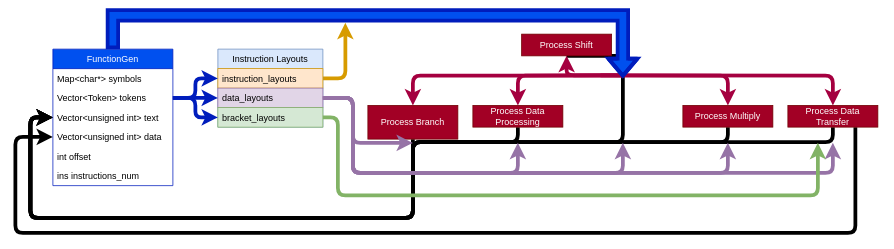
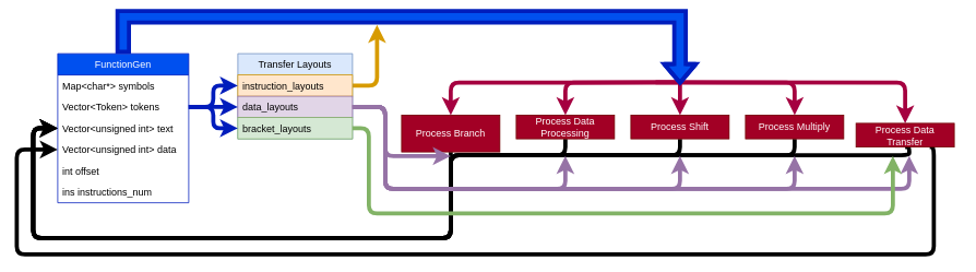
  <mxCell id="0" />
  <mxCell id="1" parent="0" />
  <mxCell id="2" style="edgeStyle=orthogonalEdgeStyle;rounded=1;orthogonalLoop=1;jettySize=auto;html=1;exitX=1;exitY=0.5;exitDx=0;exitDy=0;strokeWidth=5;fillColor=#e1d5e7;strokeColor=#9673a6;" parent="1" source="6" edge="1"><mxGeometry relative="1" as="geometry"><mxPoint x="1110" y="190" as="targetPoint" /><Array as="points"><mxPoint x="470" y="130" /><mxPoint x="470" y="230" /><mxPoint x="1110" y="230" /><mxPoint x="1110" y="190" /></Array></mxGeometry></mxCell>
  <mxCell id="3" style="edgeStyle=orthogonalEdgeStyle;rounded=1;orthogonalLoop=1;jettySize=auto;html=1;exitX=1;exitY=0.5;exitDx=0;exitDy=0;strokeWidth=5;fillColor=#ffe6cc;strokeColor=#d79b00;" parent="1" source="5" edge="1"><mxGeometry relative="1" as="geometry"><mxPoint x="460" y="30" as="targetPoint" /><Array as="points"><mxPoint x="460" y="104" /></Array></mxGeometry></mxCell>
- <mxCell id="4" value="Instruction Layouts" style="swimlane;fontStyle=0;childLayout=stackLayout;horizontal=1;startSize=26;fillColor=#dae8fc;horizontalStack=0;resizeParent=1;resizeParentMax=0;resizeLast=0;collapsible=1;marginBottom=0;strokeColor=#6c8ebf;" parent="1" vertex="1"><mxGeometry x="290" y="65" width="140" height="104" as="geometry" /></mxCell>
+ <mxCell id="4" value="Transfer Layouts" style="swimlane;fontStyle=0;childLayout=stackLayout;horizontal=1;startSize=26;fillColor=#dae8fc;horizontalStack=0;resizeParent=1;resizeParentMax=0;resizeLast=0;collapsible=1;marginBottom=0;strokeColor=#6c8ebf;" parent="1" vertex="1"><mxGeometry x="290" y="65" width="140" height="104" as="geometry" /></mxCell>
  <mxCell id="5" value="instruction_layouts" style="text;strokeColor=#d79b00;fillColor=#ffe6cc;align=left;verticalAlign=top;spacingLeft=4;spacingRight=4;overflow=hidden;rotatable=0;points=[[0,0.5],[1,0.5]];portConstraint=eastwest;" parent="4" vertex="1"><mxGeometry y="26" width="140" height="26" as="geometry" /></mxCell>
  <mxCell id="6" value="data_layouts" style="text;strokeColor=#9673a6;fillColor=#e1d5e7;align=left;verticalAlign=top;spacingLeft=4;spacingRight=4;overflow=hidden;rotatable=0;points=[[0,0.5],[1,0.5]];portConstraint=eastwest;" parent="4" vertex="1"><mxGeometry y="52" width="140" height="26" as="geometry" /></mxCell>
  <mxCell id="7" value="bracket_layouts" style="text;strokeColor=#82b366;fillColor=#d5e8d4;align=left;verticalAlign=top;spacingLeft=4;spacingRight=4;overflow=hidden;rotatable=0;points=[[0,0.5],[1,0.5]];portConstraint=eastwest;" parent="4" vertex="1"><mxGeometry y="78" width="140" height="26" as="geometry" /></mxCell>
  <mxCell id="8" style="edgeStyle=orthogonalEdgeStyle;rounded=1;jumpStyle=none;orthogonalLoop=1;jettySize=auto;html=1;exitX=0.5;exitY=1;exitDx=0;exitDy=0;entryX=0;entryY=0.5;entryDx=0;entryDy=0;strokeWidth=5;" parent="1" source="9" target="22" edge="1"><mxGeometry relative="1" as="geometry"><Array as="points"><mxPoint x="690" y="189" /><mxPoint x="550" y="189" /><mxPoint x="550" y="290" /><mxPoint x="40" y="290" /><mxPoint x="40" y="156" /></Array></mxGeometry></mxCell>
  <mxCell id="9" value="Process Data Processing" style="rounded=0;whiteSpace=wrap;html=1;fillColor=#a20025;strokeColor=#6F0000;fontColor=#ffffff;" parent="1" vertex="1"><mxGeometry x="630" y="140" width="120" height="29" as="geometry" /></mxCell>
  <mxCell id="10" style="edgeStyle=orthogonalEdgeStyle;rounded=1;jumpStyle=none;orthogonalLoop=1;jettySize=auto;html=1;exitX=0.5;exitY=1;exitDx=0;exitDy=0;entryX=0;entryY=0.5;entryDx=0;entryDy=0;strokeWidth=5;" parent="1" source="11" target="22" edge="1"><mxGeometry relative="1" as="geometry"><Array as="points"><mxPoint x="550" y="290" /><mxPoint x="40" y="290" /><mxPoint x="40" y="156" /></Array></mxGeometry></mxCell>
  <mxCell id="11" value="Process Branch" style="rounded=0;whiteSpace=wrap;html=1;fillColor=#a20025;strokeColor=#6F0000;fontColor=#ffffff;" parent="1" vertex="1"><mxGeometry x="490" y="140" width="120" height="45" as="geometry" /></mxCell>
  <mxCell id="12" style="edgeStyle=orthogonalEdgeStyle;rounded=1;jumpStyle=none;orthogonalLoop=1;jettySize=auto;html=1;exitX=0.5;exitY=1;exitDx=0;exitDy=0;entryX=0;entryY=0.5;entryDx=0;entryDy=0;strokeWidth=5;" parent="1" source="14" target="22" edge="1"><mxGeometry relative="1" as="geometry"><Array as="points"><mxPoint x="1110" y="189" /><mxPoint x="550" y="189" /><mxPoint x="550" y="290" /><mxPoint x="40" y="290" /><mxPoint x="40" y="156" /></Array></mxGeometry></mxCell>
  <mxCell id="13" style="edgeStyle=orthogonalEdgeStyle;rounded=1;orthogonalLoop=1;jettySize=auto;html=1;exitX=0.75;exitY=1;exitDx=0;exitDy=0;strokeWidth=5;entryX=0;entryY=0.5;entryDx=0;entryDy=0;" parent="1" source="14" target="23" edge="1"><mxGeometry relative="1" as="geometry"><mxPoint x="370" y="-80" as="targetPoint" /><Array as="points"><mxPoint x="1140" y="310" /><mxPoint x="20" y="310" /><mxPoint x="20" y="182" /></Array></mxGeometry></mxCell>
- <mxCell id="14" value="Process Data Transfer" style="rounded=0;whiteSpace=wrap;html=1;fillColor=#a20025;strokeColor=#6F0000;fontColor=#ffffff;" parent="1" vertex="1"><mxGeometry x="1050" y="140" width="120" height="29" as="geometry" /></mxCell>
+ <mxCell id="14" value="Process Data Transfer" style="rounded=0;whiteSpace=wrap;html=1;fillColor=#a20025;strokeColor=#6F0000;fontColor=#ffffff;" parent="1" vertex="1"><mxGeometry x="1045" y="150" width="120" height="29" as="geometry" /></mxCell>
  <mxCell id="15" style="edgeStyle=orthogonalEdgeStyle;rounded=1;jumpStyle=none;orthogonalLoop=1;jettySize=auto;html=1;exitX=0.5;exitY=1;exitDx=0;exitDy=0;entryX=0;entryY=0.5;entryDx=0;entryDy=0;strokeWidth=5;" parent="1" source="16" target="22" edge="1"><mxGeometry relative="1" as="geometry"><Array as="points"><mxPoint x="830" y="189" /><mxPoint x="550" y="189" /><mxPoint x="550" y="290" /><mxPoint x="40" y="290" /><mxPoint x="40" y="156" /></Array></mxGeometry></mxCell>
- <mxCell id="16" value="Process Shift" style="rounded=0;whiteSpace=wrap;html=1;fillColor=#a20025;strokeColor=#6F0000;fontColor=#ffffff;" parent="1" vertex="1"><mxGeometry x="695" y="45" width="120" height="29" as="geometry" /></mxCell>
+ <mxCell id="16" value="Process Shift" style="rounded=0;whiteSpace=wrap;html=1;fillColor=#a20025;strokeColor=#6F0000;fontColor=#ffffff;" parent="1" vertex="1"><mxGeometry x="770" y="140" width="120" height="29" as="geometry" /></mxCell>
  <mxCell id="17" style="edgeStyle=orthogonalEdgeStyle;rounded=1;jumpStyle=none;orthogonalLoop=1;jettySize=auto;html=1;exitX=0.5;exitY=1;exitDx=0;exitDy=0;strokeWidth=5;entryX=0;entryY=0.5;entryDx=0;entryDy=0;" parent="1" source="18" edge="1" target="22"><mxGeometry relative="1" as="geometry"><mxPoint x="680" y="-130" as="targetPoint" /><Array as="points"><mxPoint x="970" y="189" /><mxPoint x="550" y="189" /><mxPoint x="550" y="290" /><mxPoint x="40" y="290" /><mxPoint x="40" y="156" /></Array></mxGeometry></mxCell>
  <mxCell id="18" value="Process Multiply" style="rounded=0;whiteSpace=wrap;html=1;fillColor=#a20025;strokeColor=#6F0000;fontColor=#ffffff;" parent="1" vertex="1"><mxGeometry x="910" y="140" width="120" height="29" as="geometry" /></mxCell>
  <mxCell id="19" value="FunctionGen" style="swimlane;fontStyle=0;childLayout=stackLayout;horizontal=1;startSize=26;fillColor=#0050ef;horizontalStack=0;resizeParent=1;resizeParentMax=0;resizeLast=0;collapsible=1;marginBottom=0;strokeColor=#001DBC;fontColor=#ffffff;" parent="1" vertex="1"><mxGeometry x="70" y="65" width="160" height="182" as="geometry" /></mxCell>
  <mxCell id="20" value="Map&lt;char*&gt; symbols" style="text;strokeColor=none;fillColor=none;align=left;verticalAlign=top;spacingLeft=4;spacingRight=4;overflow=hidden;rotatable=0;points=[[0,0.5],[1,0.5]];portConstraint=eastwest;" parent="19" vertex="1"><mxGeometry y="26" width="160" height="26" as="geometry" /></mxCell>
  <mxCell id="21" value="Vector&lt;Token&gt; tokens" style="text;strokeColor=none;fillColor=none;align=left;verticalAlign=top;spacingLeft=4;spacingRight=4;overflow=hidden;rotatable=0;points=[[0,0.5],[1,0.5]];portConstraint=eastwest;" parent="19" vertex="1"><mxGeometry y="52" width="160" height="26" as="geometry" /></mxCell>
  <mxCell id="22" value="Vector&lt;unsigned int&gt; text" style="text;strokeColor=none;fillColor=none;align=left;verticalAlign=top;spacingLeft=4;spacingRight=4;overflow=hidden;rotatable=0;points=[[0,0.5],[1,0.5]];portConstraint=eastwest;" parent="19" vertex="1"><mxGeometry y="78" width="160" height="26" as="geometry" /></mxCell>
  <mxCell id="23" value="Vector&lt;unsigned int&gt; data" style="text;strokeColor=none;fillColor=none;align=left;verticalAlign=top;spacingLeft=4;spacingRight=4;overflow=hidden;rotatable=0;points=[[0,0.5],[1,0.5]];portConstraint=eastwest;" parent="19" vertex="1"><mxGeometry y="104" width="160" height="26" as="geometry" /></mxCell>
  <mxCell id="24" value="int offset" style="text;strokeColor=none;fillColor=none;align=left;verticalAlign=top;spacingLeft=4;spacingRight=4;overflow=hidden;rotatable=0;points=[[0,0.5],[1,0.5]];portConstraint=eastwest;" parent="19" vertex="1"><mxGeometry y="130" width="160" height="26" as="geometry" /></mxCell>
  <mxCell id="25" value="ins instructions_num" style="text;strokeColor=none;fillColor=none;align=left;verticalAlign=top;spacingLeft=4;spacingRight=4;overflow=hidden;rotatable=0;points=[[0,0.5],[1,0.5]];portConstraint=eastwest;" parent="19" vertex="1"><mxGeometry y="156" width="160" height="26" as="geometry" /></mxCell>
  <mxCell id="26" style="edgeStyle=orthogonalEdgeStyle;rounded=1;orthogonalLoop=1;jettySize=auto;html=1;exitX=1;exitY=0.5;exitDx=0;exitDy=0;entryX=0;entryY=0.5;entryDx=0;entryDy=0;fillColor=#0050ef;strokeColor=#001DBC;strokeWidth=5;jumpStyle=none;" parent="1" source="21" target="5" edge="1"><mxGeometry relative="1" as="geometry" /></mxCell>
  <mxCell id="27" value="" style="endArrow=classic;html=1;strokeWidth=5;edgeStyle=orthogonalEdgeStyle;rounded=1;fillColor=#d80073;strokeColor=#A50040;entryX=0.5;entryY=0;entryDx=0;entryDy=0;" parent="1" target="11" edge="1"><mxGeometry width="50" height="50" relative="1" as="geometry"><mxPoint x="800" y="100" as="sourcePoint" /><mxPoint x="560" y="140" as="targetPoint" /></mxGeometry></mxCell>
  <mxCell id="28" value="" style="endArrow=classic;html=1;strokeWidth=5;edgeStyle=orthogonalEdgeStyle;rounded=1;fillColor=#d80073;strokeColor=#A50040;entryX=0.5;entryY=0;entryDx=0;entryDy=0;" parent="1" target="9" edge="1"><mxGeometry width="50" height="50" relative="1" as="geometry"><mxPoint x="830" y="100" as="sourcePoint" /><mxPoint x="680" y="140" as="targetPoint" /></mxGeometry></mxCell>
  <mxCell id="29" value="" style="endArrow=classic;html=1;strokeWidth=5;edgeStyle=orthogonalEdgeStyle;rounded=1;fillColor=#d80073;strokeColor=#A50040;" parent="1" target="14" edge="1"><mxGeometry width="50" height="50" relative="1" as="geometry"><mxPoint x="800" y="100" as="sourcePoint" /><mxPoint x="770" y="170" as="targetPoint" /></mxGeometry></mxCell>
  <mxCell id="30" value="" style="endArrow=classic;html=1;strokeWidth=5;edgeStyle=orthogonalEdgeStyle;rounded=1;fillColor=#d80073;strokeColor=#A50040;entryX=0.5;entryY=0;entryDx=0;entryDy=0;" parent="1" target="18" edge="1"><mxGeometry width="50" height="50" relative="1" as="geometry"><mxPoint x="800" y="100" as="sourcePoint" /><mxPoint x="1030" y="140" as="targetPoint" /></mxGeometry></mxCell>
  <mxCell id="31" value="" style="endArrow=classic;html=1;strokeWidth=5;edgeStyle=orthogonalEdgeStyle;rounded=1;fillColor=#d80073;strokeColor=#A50040;" parent="1" target="16" edge="1"><mxGeometry width="50" height="50" relative="1" as="geometry"><mxPoint x="830" y="100" as="sourcePoint" /><mxPoint x="920" y="140" as="targetPoint" /><Array as="points"><mxPoint x="830" y="100" /></Array></mxGeometry></mxCell>
  <mxCell id="32" style="edgeStyle=orthogonalEdgeStyle;rounded=1;orthogonalLoop=1;jettySize=auto;html=1;exitX=1;exitY=0.5;exitDx=0;exitDy=0;entryX=0;entryY=0.5;entryDx=0;entryDy=0;fillColor=#0050ef;strokeColor=#001DBC;strokeWidth=5;jumpStyle=none;" parent="1" source="21" target="7" edge="1"><mxGeometry relative="1" as="geometry"><mxPoint x="850" y="-145" as="sourcePoint" /><mxPoint x="900" y="-93" as="targetPoint" /></mxGeometry></mxCell>
  <mxCell id="33" style="edgeStyle=orthogonalEdgeStyle;rounded=1;orthogonalLoop=1;jettySize=auto;html=1;exitX=1;exitY=0.5;exitDx=0;exitDy=0;entryX=0;entryY=0.5;entryDx=0;entryDy=0;fillColor=#0050ef;strokeColor=#001DBC;strokeWidth=5;jumpStyle=none;" parent="1" source="21" target="6" edge="1"><mxGeometry relative="1" as="geometry"><mxPoint x="860" y="-135" as="sourcePoint" /><mxPoint x="910" y="-83" as="targetPoint" /></mxGeometry></mxCell>
  <mxCell id="34" style="edgeStyle=orthogonalEdgeStyle;rounded=1;orthogonalLoop=1;jettySize=auto;html=1;exitX=1;exitY=0.5;exitDx=0;exitDy=0;strokeWidth=5;fillColor=#e1d5e7;strokeColor=#9673a6;" parent="1" source="6" edge="1"><mxGeometry relative="1" as="geometry"><mxPoint x="970" y="190" as="targetPoint" /><mxPoint x="1040" y="-67" as="sourcePoint" /><Array as="points"><mxPoint x="470" y="130" /><mxPoint x="470" y="230" /><mxPoint x="970" y="230" /><mxPoint x="970" y="190" /></Array></mxGeometry></mxCell>
  <mxCell id="35" style="edgeStyle=orthogonalEdgeStyle;rounded=1;orthogonalLoop=1;jettySize=auto;html=1;exitX=1;exitY=0.5;exitDx=0;exitDy=0;strokeWidth=5;fillColor=#e1d5e7;strokeColor=#9673a6;" parent="1" source="6" edge="1"><mxGeometry relative="1" as="geometry"><mxPoint x="830" y="190" as="targetPoint" /><Array as="points"><mxPoint x="470" y="130" /><mxPoint x="470" y="230" /><mxPoint x="830" y="230" /><mxPoint x="830" y="190" /></Array></mxGeometry></mxCell>
  <mxCell id="36" style="edgeStyle=orthogonalEdgeStyle;rounded=1;orthogonalLoop=1;jettySize=auto;html=1;exitX=1;exitY=0.5;exitDx=0;exitDy=0;strokeWidth=5;fillColor=#e1d5e7;strokeColor=#9673a6;" parent="1" source="6" edge="1"><mxGeometry relative="1" as="geometry"><mxPoint x="690" y="190" as="targetPoint" /><Array as="points"><mxPoint x="470" y="130" /><mxPoint x="470" y="230" /><mxPoint x="690" y="230" /></Array></mxGeometry></mxCell>
  <mxCell id="37" style="edgeStyle=orthogonalEdgeStyle;rounded=1;orthogonalLoop=1;jettySize=auto;html=1;exitX=1;exitY=0.5;exitDx=0;exitDy=0;strokeWidth=5;fillColor=#e1d5e7;strokeColor=#9673a6;" parent="1" source="6" edge="1"><mxGeometry relative="1" as="geometry"><mxPoint x="550" y="190" as="targetPoint" /><Array as="points"><mxPoint x="470" y="130" /><mxPoint x="470" y="190" /></Array></mxGeometry></mxCell>
  <mxCell id="38" style="edgeStyle=orthogonalEdgeStyle;rounded=1;orthogonalLoop=1;jettySize=auto;html=1;exitX=1;exitY=0.5;exitDx=0;exitDy=0;strokeWidth=5;fillColor=#d5e8d4;strokeColor=#82b366;" parent="1" source="7" edge="1"><mxGeometry relative="1" as="geometry"><mxPoint x="1090" y="190" as="targetPoint" /><Array as="points"><mxPoint x="450" y="156" /><mxPoint x="450" y="260" /><mxPoint x="1090" y="260" /></Array></mxGeometry></mxCell>
  <mxCell id="39" value="" style="edgeStyle=orthogonalEdgeStyle;rounded=0;orthogonalLoop=1;jettySize=auto;html=1;strokeWidth=5;shape=flexArrow;fillColor=#0050ef;strokeColor=#001DBC;" parent="1" source="19" edge="1"><mxGeometry relative="1" as="geometry"><mxPoint x="830" y="103" as="targetPoint" /><Array as="points"><mxPoint x="150" y="20" /><mxPoint x="830" y="20" /></Array></mxGeometry></mxCell>
